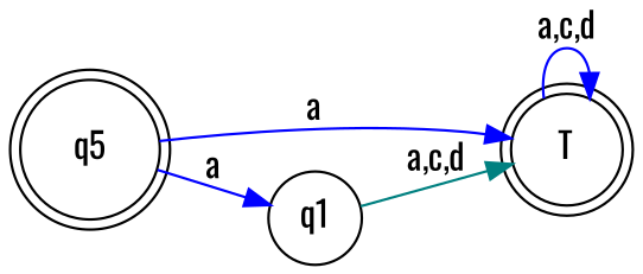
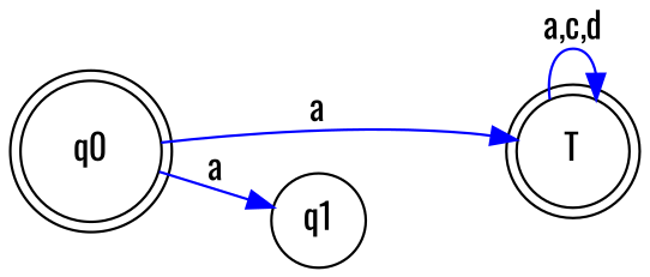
  strict digraph {
    fontname=Oswald
    rankdir=LR
    node [fontname=Oswald shape=doublecircle]
    edge [color=blue fontname=Oswald]
-   q0 [height=0.5 width=0.5 label=q5]
+   q0 [height=0.5 width=0.5]
    T [height=0.5 width=0.5]
    q1 [height=0.5 shape=circle width=0.5]
    q0 -> T [label=a]
    q0 -> q1 [label=a]
    T -> T [label="a,c,d"]
-   q1 -> T [color=teal label="a,c,d"]
  }
